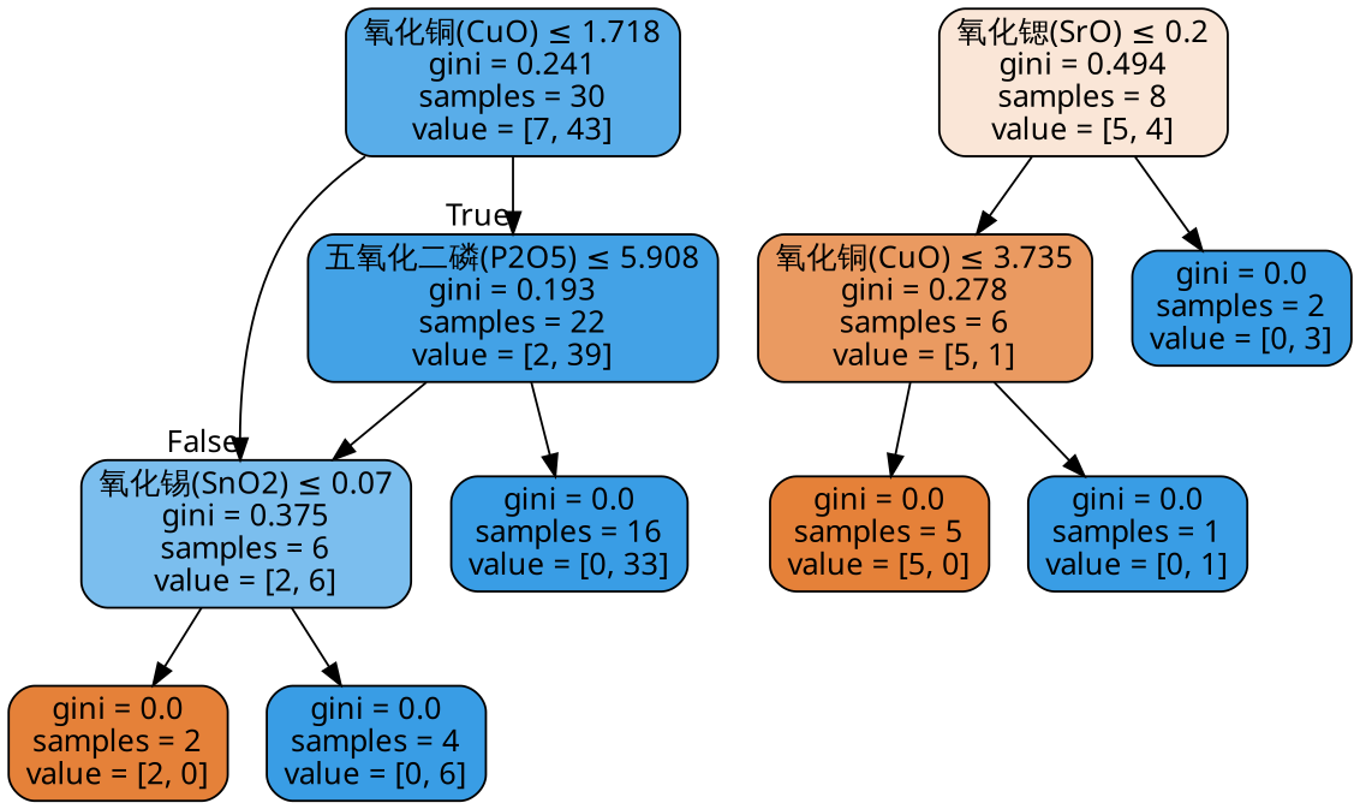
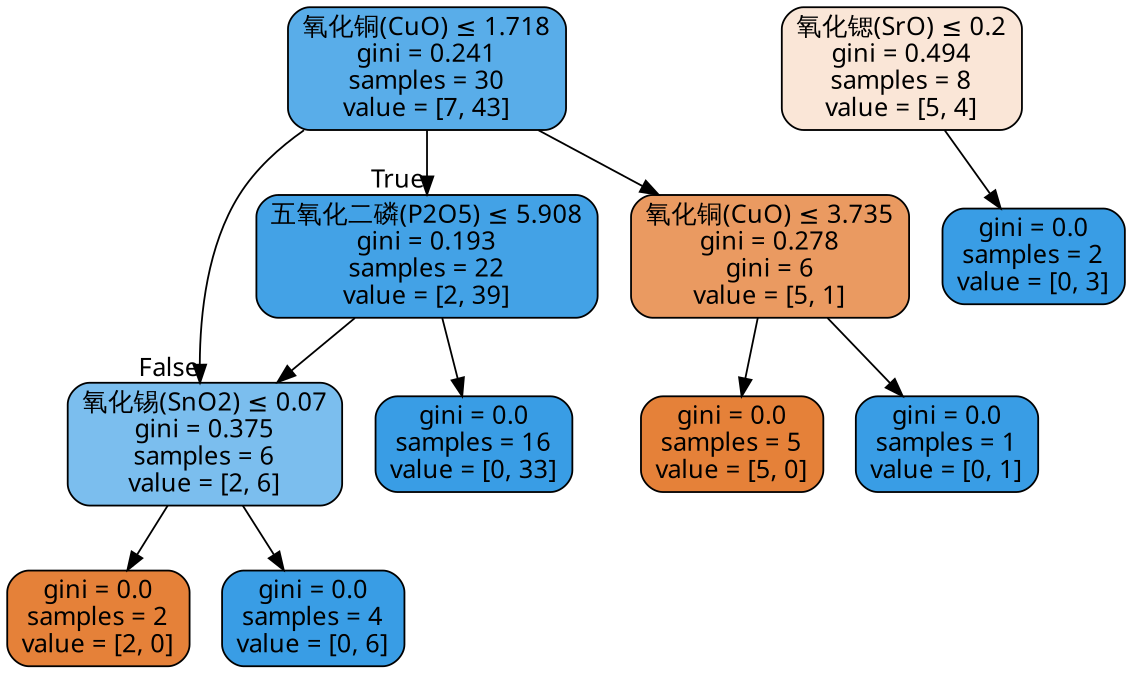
  digraph {
    node [color=black fillcolor="#399de5" fontname=DengXian shape=box style="filled, rounded"]
    edge [fontname=DengXian]
    n1 [fillcolor="#59ade9" label=<氧化铜(CuO) &le; 1.718<br/>gini = 0.241<br/>samples = 30<br/>value = [7, 43]>]
    n2 [fillcolor="#43a2e6" label=<五氧化二磷(P2O5) &le; 5.908<br/>gini = 0.193<br/>samples = 22<br/>value = [2, 39]>]
    n3 [fillcolor="#7bbeee" label=<氧化锡(SnO2) &le; 0.07<br/>gini = 0.375<br/>samples = 6<br/>value = [2, 6]>]
    n4 [label=<gini = 0.0<br/>samples = 16<br/>value = [0, 33]>]
    n5 [fillcolor="#fae6d7" label=<氧化锶(SrO) &le; 0.2<br/>gini = 0.494<br/>samples = 8<br/>value = [5, 4]>]
-   n6 [fillcolor="#ea9a61" label=<氧化铜(CuO) &le; 3.735<br/>gini = 0.278<br/>samples = 6<br/>value = [5, 1]>]
+   n6 [fillcolor="#ea9a61" label=<氧化铜(CuO) &le; 3.735<br/>gini = 0.278<br/>gini = 6<br/>value = [5, 1]>]
    n7 [label=<gini = 0.0<br/>samples = 2<br/>value = [0, 3]>]
    n8 [fillcolor="#e58139" label=<gini = 0.0<br/>samples = 2<br/>value = [2, 0]>]
    n9 [label=<gini = 0.0<br/>samples = 4<br/>value = [0, 6]>]
    n10 [fillcolor="#e58139" label=<gini = 0.0<br/>samples = 5<br/>value = [5, 0]>]
    n11 [label=<gini = 0.0<br/>samples = 1<br/>value = [0, 1]>]
    n1 -> n2 [headlabel=True labelangle=45 labeldistance=2.5]
    n1 -> n3 [headlabel=False labelangle=-45 labeldistance=2.5]
    n2 -> n3
    n2 -> n4
    n3 -> n8
    n3 -> n9
-   n5 -> n6
+   n1 -> n6
    n5 -> n7
    n6 -> n10
    n6 -> n11
  }
